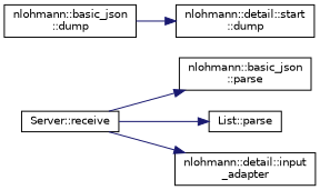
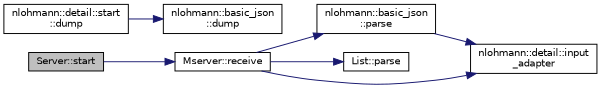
  digraph {
    rankdir=LR
    node [color=black fillcolor=white fontname=Helvetica fontsize=10 shape=record style=filled]
    edge [color=midnightblue fontname=Helvetica fontsize=10 labelfontname=Helvetica labelfontsize=10 style=solid]
-   n2 [height=0.2 label="Server::receive" width=0.4]
+   n1 [fillcolor=grey75 fontcolor=black height=0.2 label="Server::start" width=0.4]
+   n2 [height=0.2 label="Mserver::receive" width=0.4]
    n3 [height=0.2 label="nlohmann::basic_json\l::parse" width=0.4]
    n4 [height=0.2 label="List::parse" width=0.4]
    n5 [height=0.2 label="nlohmann::detail::input\l_adapter" width=0.4]
    n6 [height=0.2 label="nlohmann::basic_json\l::dump" width=0.4]
    n7 [height=0.2 label="nlohmann::detail::start\l::dump" width=0.4]
+   n1 -> n2
    n2 -> n3
    n2 -> n4
    n2 -> n5
-   n6 -> n7
+   n3 -> n5
+   n7 -> n6
  }
